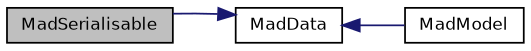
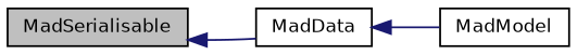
  digraph {
    rankdir=LR
    node [color=black fillcolor=white fontname=Helvetica fontsize=10 shape=record style=filled]
    edge [color=midnightblue dir=back fontname=Helvetica fontsize=10 labelfontname=Helvetica labelfontsize=10 style=solid]
    n1 [fillcolor=grey75 fontcolor=black height=0.2 label=MadSerialisable width=0.4]
    n2 [height=0.2 label=MadData width=0.4]
    n3 [height=0.2 label=MadModel width=0.4]
-   n2 -> n1
+   n1 -> n2
    n2 -> n3
  }
